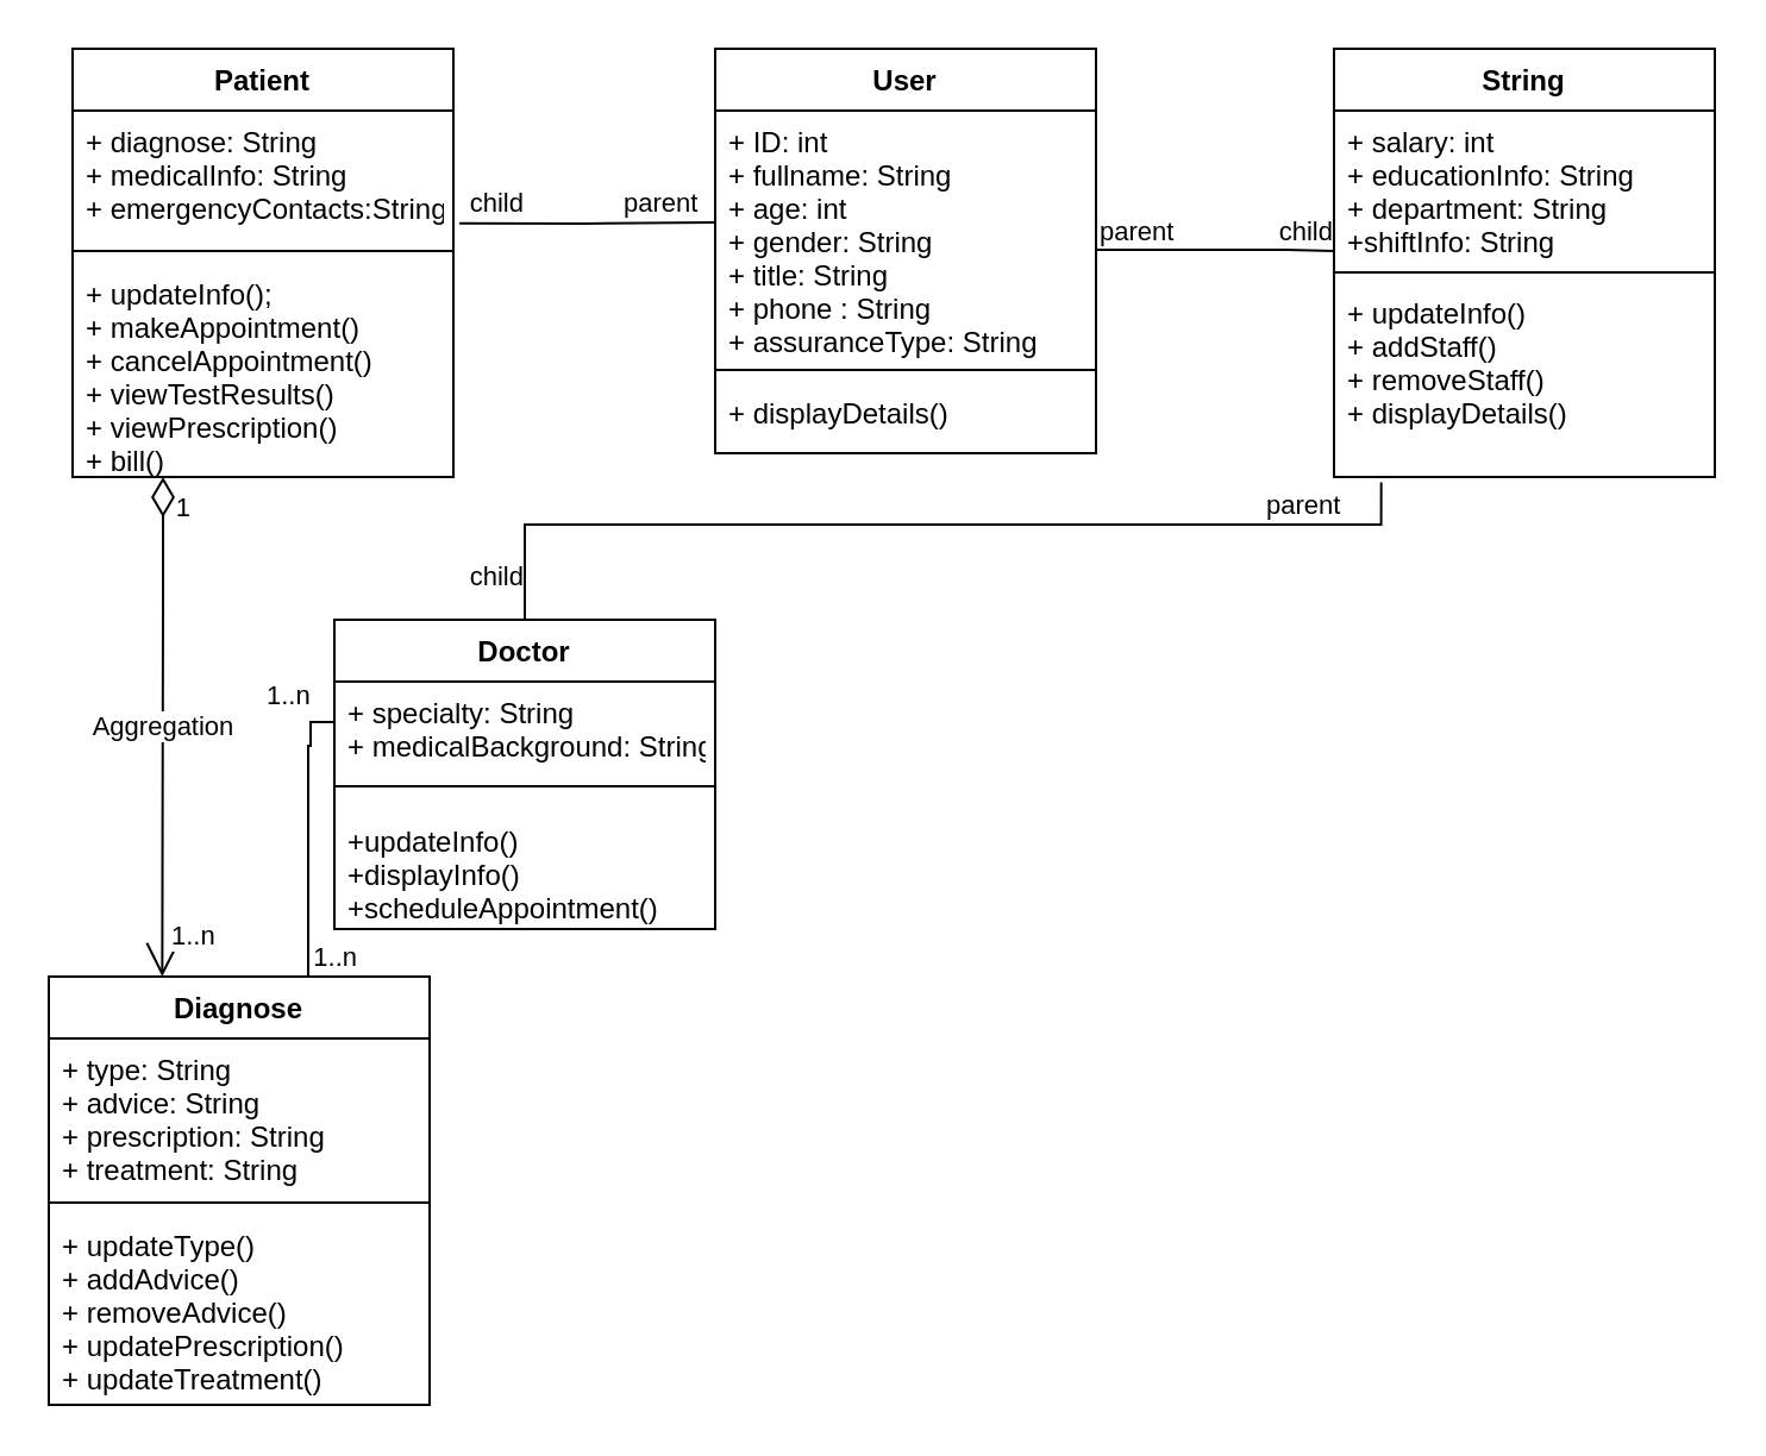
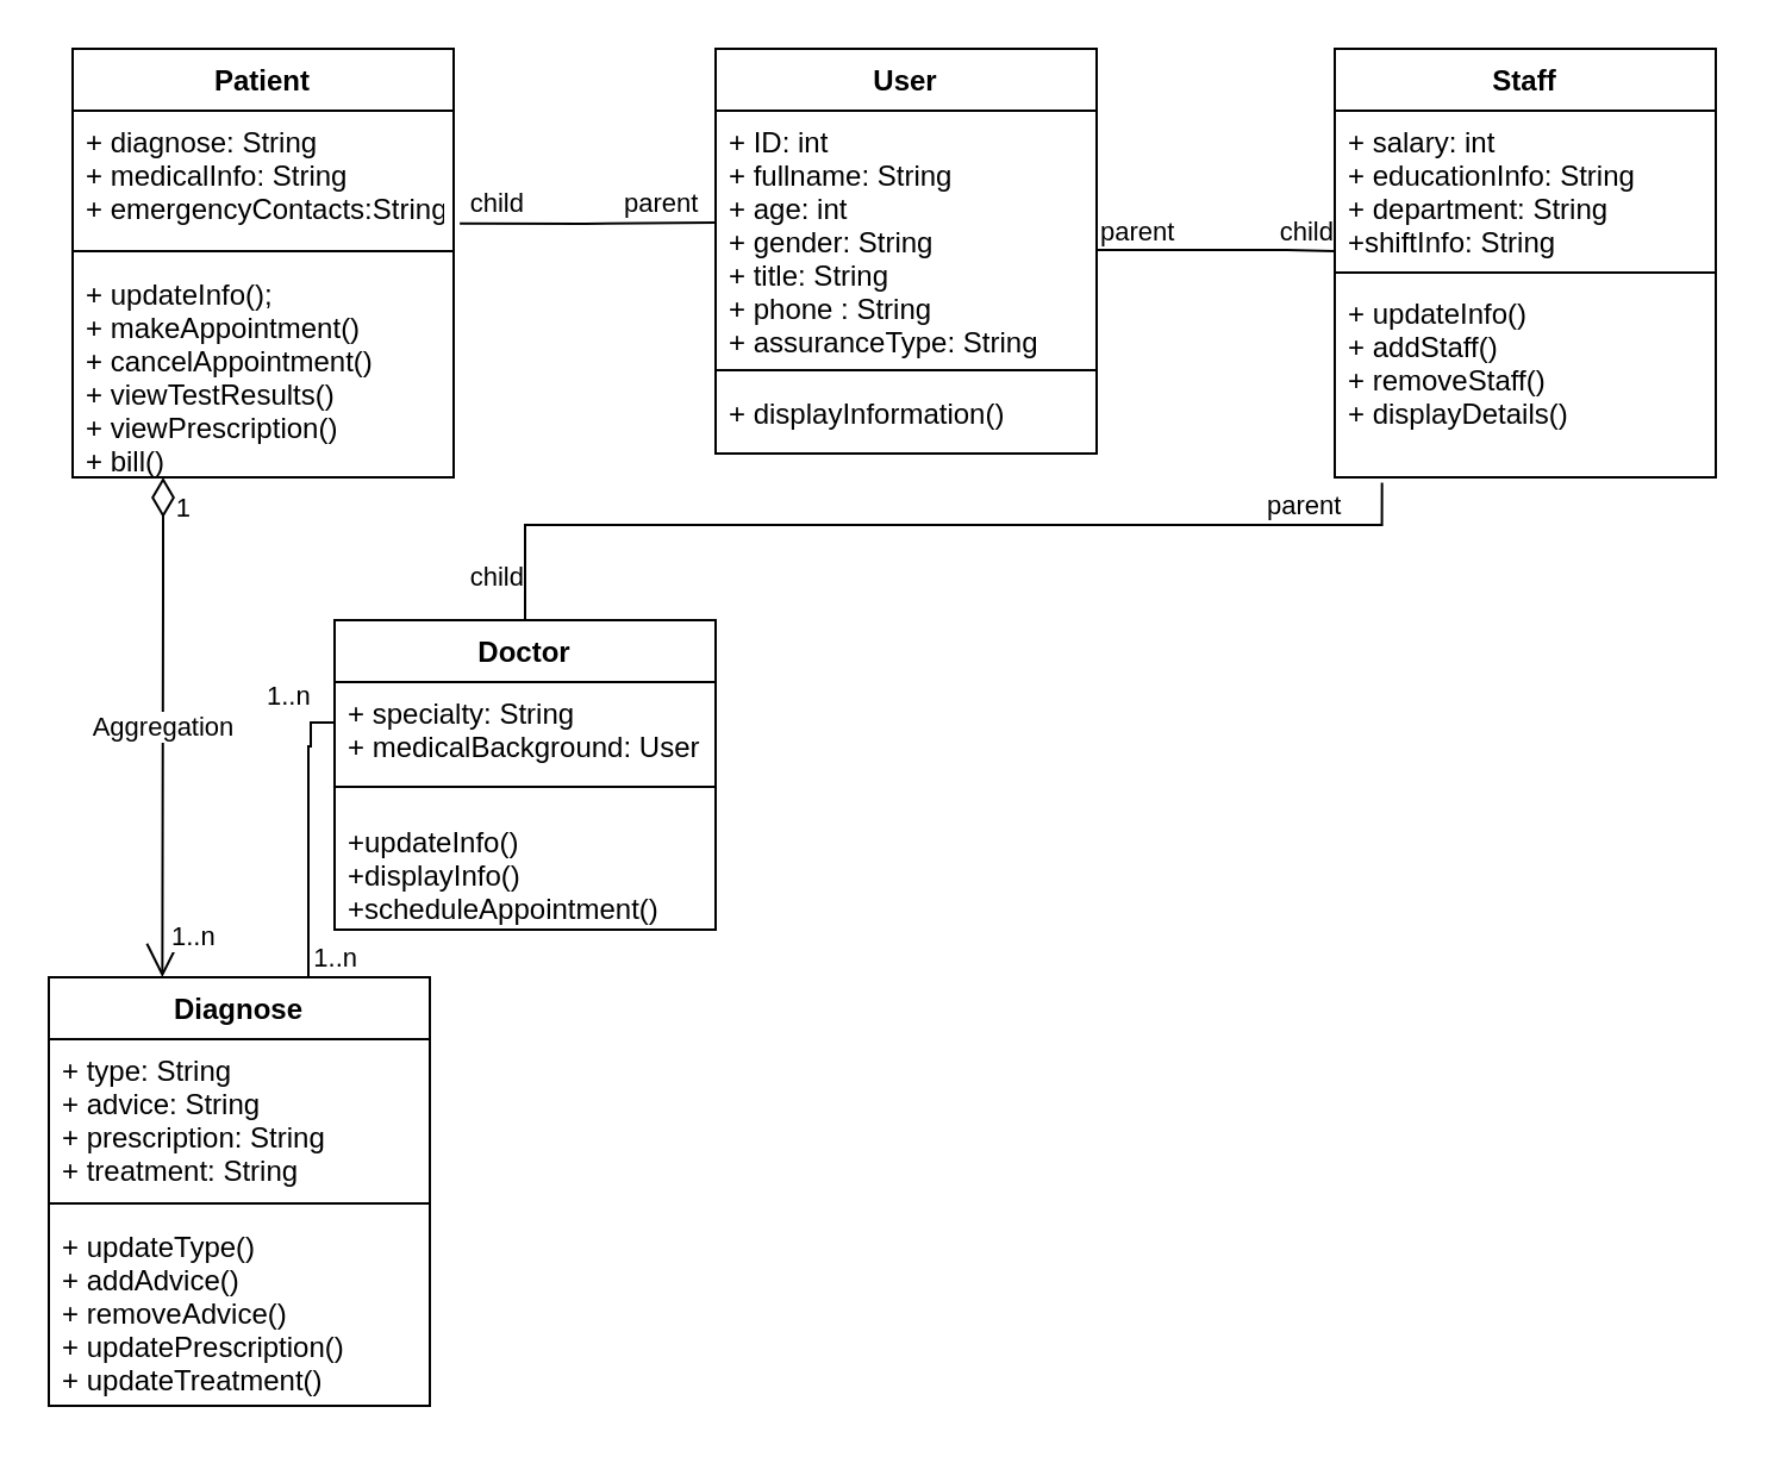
  <mxCell id="0" />
  <mxCell id="1" parent="0" />
  <mxCell id="2" value="User" style="swimlane;fontStyle=1;align=center;verticalAlign=top;childLayout=stackLayout;horizontal=1;startSize=26;horizontalStack=0;resizeParent=1;resizeParentMax=0;resizeLast=0;collapsible=1;marginBottom=0;" parent="1" vertex="1"><mxGeometry x="300" y="20" width="160" height="170" as="geometry" /></mxCell>
  <mxCell id="3" value="+ ID: int&#10;+ fullname: String&#10;+ age: int&#10;+ gender: String&#10;+ title: String&#10;+ phone : String&#10;+ assuranceType: String" style="text;strokeColor=none;fillColor=none;align=left;verticalAlign=top;spacingLeft=4;spacingRight=4;overflow=hidden;rotatable=0;points=[[0,0.5],[1,0.5]];portConstraint=eastwest;" parent="2" vertex="1"><mxGeometry y="26" width="160" height="104" as="geometry" /></mxCell>
  <mxCell id="4" value="" style="line;strokeWidth=1;fillColor=none;align=left;verticalAlign=middle;spacingTop=-1;spacingLeft=3;spacingRight=3;rotatable=0;labelPosition=right;points=[];portConstraint=eastwest;strokeColor=inherit;" parent="2" vertex="1"><mxGeometry y="130" width="160" height="10" as="geometry" /></mxCell>
- <mxCell id="5" value="+ displayDetails()" style="text;strokeColor=none;fillColor=none;align=left;verticalAlign=top;spacingLeft=4;spacingRight=4;overflow=hidden;rotatable=0;points=[[0,0.5],[1,0.5]];portConstraint=eastwest;" parent="2" vertex="1"><mxGeometry y="140" width="160" height="30" as="geometry" /></mxCell>
+ <mxCell id="5" value="+ displayInformation()" style="text;strokeColor=none;fillColor=none;align=left;verticalAlign=top;spacingLeft=4;spacingRight=4;overflow=hidden;rotatable=0;points=[[0,0.5],[1,0.5]];portConstraint=eastwest;" parent="2" vertex="1"><mxGeometry y="140" width="160" height="30" as="geometry" /></mxCell>
  <mxCell id="6" value="Patient" style="swimlane;fontStyle=1;align=center;verticalAlign=top;childLayout=stackLayout;horizontal=1;startSize=26;horizontalStack=0;resizeParent=1;resizeParentMax=0;resizeLast=0;collapsible=1;marginBottom=0;" parent="1" vertex="1"><mxGeometry x="30" y="20" width="160" height="180" as="geometry" /></mxCell>
  <mxCell id="7" value="+ diagnose: String&#10;+ medicalInfo: String&#10;+ emergencyContacts:String&#10;" style="text;strokeColor=none;fillColor=none;align=left;verticalAlign=top;spacingLeft=4;spacingRight=4;overflow=hidden;rotatable=0;points=[[0,0.5],[1,0.5]];portConstraint=eastwest;" parent="6" vertex="1"><mxGeometry y="26" width="160" height="54" as="geometry" /></mxCell>
  <mxCell id="8" value="" style="line;strokeWidth=1;fillColor=none;align=left;verticalAlign=middle;spacingTop=-1;spacingLeft=3;spacingRight=3;rotatable=0;labelPosition=right;points=[];portConstraint=eastwest;strokeColor=inherit;" parent="6" vertex="1"><mxGeometry y="80" width="160" height="10" as="geometry" /></mxCell>
  <mxCell id="9" value="+ updateInfo();&#10;+ makeAppointment()&#10;+ cancelAppointment()&#10;+ viewTestResults()&#10;+ viewPrescription()&#10;+ bill()" style="text;strokeColor=none;fillColor=none;align=left;verticalAlign=top;spacingLeft=4;spacingRight=4;overflow=hidden;rotatable=0;points=[[0,0.5],[1,0.5]];portConstraint=eastwest;" parent="6" vertex="1"><mxGeometry y="90" width="160" height="90" as="geometry" /></mxCell>
  <mxCell id="10" value="" style="endArrow=none;html=1;edgeStyle=orthogonalEdgeStyle;rounded=0;entryX=1.016;entryY=0.878;entryDx=0;entryDy=0;entryPerimeter=0;" parent="1" target="7" edge="1"><mxGeometry relative="1" as="geometry"><mxPoint x="300" y="93" as="sourcePoint" /><mxPoint x="470" y="240" as="targetPoint" /></mxGeometry></mxCell>
  <mxCell id="11" value="parent" style="edgeLabel;resizable=0;html=1;align=left;verticalAlign=bottom;" parent="10" connectable="0" vertex="1"><mxGeometry x="-1" relative="1" as="geometry"><mxPoint x="-40" as="offset" /></mxGeometry></mxCell>
  <mxCell id="12" value="child" style="edgeLabel;resizable=0;html=1;align=right;verticalAlign=bottom;" parent="10" connectable="0" vertex="1"><mxGeometry x="1" relative="1" as="geometry"><mxPoint x="28" as="offset" /></mxGeometry></mxCell>
- <mxCell id="13" value="String" style="swimlane;fontStyle=1;align=center;verticalAlign=top;childLayout=stackLayout;horizontal=1;startSize=26;horizontalStack=0;resizeParent=1;resizeParentMax=0;resizeLast=0;collapsible=1;marginBottom=0;" parent="1" vertex="1"><mxGeometry x="560" y="20" width="160" height="180" as="geometry" /></mxCell>
+ <mxCell id="13" value="Staff" style="swimlane;fontStyle=1;align=center;verticalAlign=top;childLayout=stackLayout;horizontal=1;startSize=26;horizontalStack=0;resizeParent=1;resizeParentMax=0;resizeLast=0;collapsible=1;marginBottom=0;" parent="1" vertex="1"><mxGeometry x="560" y="20" width="160" height="180" as="geometry" /></mxCell>
  <mxCell id="14" value="+ salary: int&#10;+ educationInfo: String&#10;+ department: String&#10;+shiftInfo: String" style="text;strokeColor=none;fillColor=none;align=left;verticalAlign=top;spacingLeft=4;spacingRight=4;overflow=hidden;rotatable=0;points=[[0,0.5],[1,0.5]];portConstraint=eastwest;" parent="13" vertex="1"><mxGeometry y="26" width="160" height="64" as="geometry" /></mxCell>
  <mxCell id="15" value="" style="line;strokeWidth=1;fillColor=none;align=left;verticalAlign=middle;spacingTop=-1;spacingLeft=3;spacingRight=3;rotatable=0;labelPosition=right;points=[];portConstraint=eastwest;strokeColor=inherit;" parent="13" vertex="1"><mxGeometry y="90" width="160" height="8" as="geometry" /></mxCell>
  <mxCell id="16" value="+ updateInfo()&#10;+ addStaff()&#10;+ removeStaff()&#10;+ displayDetails()" style="text;strokeColor=none;fillColor=none;align=left;verticalAlign=top;spacingLeft=4;spacingRight=4;overflow=hidden;rotatable=0;points=[[0,0.5],[1,0.5]];portConstraint=eastwest;" parent="13" vertex="1"><mxGeometry y="98" width="160" height="82" as="geometry" /></mxCell>
  <mxCell id="17" value="" style="endArrow=none;html=1;edgeStyle=orthogonalEdgeStyle;rounded=0;" parent="1" edge="1"><mxGeometry relative="1" as="geometry"><mxPoint x="460" y="104.5" as="sourcePoint" /><mxPoint x="560" y="105" as="targetPoint" /><Array as="points"><mxPoint x="540" y="105" /><mxPoint x="540" y="105" /></Array></mxGeometry></mxCell>
  <mxCell id="18" value="parent" style="edgeLabel;resizable=0;html=1;align=left;verticalAlign=bottom;" parent="17" connectable="0" vertex="1"><mxGeometry x="-1" relative="1" as="geometry" /></mxCell>
  <mxCell id="19" value="child" style="edgeLabel;resizable=0;html=1;align=right;verticalAlign=bottom;" parent="17" connectable="0" vertex="1"><mxGeometry x="1" relative="1" as="geometry" /></mxCell>
  <mxCell id="20" value="Doctor" style="swimlane;fontStyle=1;align=center;verticalAlign=top;childLayout=stackLayout;horizontal=1;startSize=26;horizontalStack=0;resizeParent=1;resizeParentMax=0;resizeLast=0;collapsible=1;marginBottom=0;" parent="1" vertex="1"><mxGeometry x="140" y="260" width="160" height="130" as="geometry" /></mxCell>
- <mxCell id="21" value="+ specialty: String&#10;+ medicalBackground: String" style="text;strokeColor=none;fillColor=none;align=left;verticalAlign=top;spacingLeft=4;spacingRight=4;overflow=hidden;rotatable=0;points=[[0,0.5],[1,0.5]];portConstraint=eastwest;" parent="20" vertex="1"><mxGeometry y="26" width="160" height="34" as="geometry" /></mxCell>
+ <mxCell id="21" value="+ specialty: String&#10;+ medicalBackground: User" style="text;strokeColor=none;fillColor=none;align=left;verticalAlign=top;spacingLeft=4;spacingRight=4;overflow=hidden;rotatable=0;points=[[0,0.5],[1,0.5]];portConstraint=eastwest;" parent="20" vertex="1"><mxGeometry y="26" width="160" height="34" as="geometry" /></mxCell>
  <mxCell id="22" value="" style="line;strokeWidth=1;fillColor=none;align=left;verticalAlign=middle;spacingTop=-1;spacingLeft=3;spacingRight=3;rotatable=0;labelPosition=right;points=[];portConstraint=eastwest;strokeColor=inherit;" parent="20" vertex="1"><mxGeometry y="60" width="160" height="20" as="geometry" /></mxCell>
  <mxCell id="23" value="+updateInfo()&#10;+displayInfo()&#10;+scheduleAppointment()" style="text;strokeColor=none;fillColor=none;align=left;verticalAlign=top;spacingLeft=4;spacingRight=4;overflow=hidden;rotatable=0;points=[[0,0.5],[1,0.5]];portConstraint=eastwest;" parent="20" vertex="1"><mxGeometry y="80" width="160" height="50" as="geometry" /></mxCell>
  <mxCell id="24" value="" style="endArrow=none;html=1;edgeStyle=orthogonalEdgeStyle;rounded=0;entryX=0.5;entryY=0;entryDx=0;entryDy=0;exitX=0.124;exitY=1.027;exitDx=0;exitDy=0;exitPerimeter=0;" parent="1" source="16" target="20" edge="1"><mxGeometry relative="1" as="geometry"><mxPoint x="580" y="220" as="sourcePoint" /><mxPoint x="740" y="220" as="targetPoint" /><Array as="points"><mxPoint x="580" y="220" /><mxPoint x="220" y="220" /></Array></mxGeometry></mxCell>
  <mxCell id="25" value="parent" style="edgeLabel;resizable=0;html=1;align=left;verticalAlign=bottom;" parent="24" connectable="0" vertex="1"><mxGeometry x="-1" relative="1" as="geometry"><mxPoint x="-50" y="18" as="offset" /></mxGeometry></mxCell>
  <mxCell id="26" value="child" style="edgeLabel;resizable=0;html=1;align=right;verticalAlign=bottom;" parent="24" connectable="0" vertex="1"><mxGeometry x="1" relative="1" as="geometry"><mxPoint y="-10" as="offset" /></mxGeometry></mxCell>
  <mxCell id="27" value="Diagnose" style="swimlane;fontStyle=1;align=center;verticalAlign=top;childLayout=stackLayout;horizontal=1;startSize=26;horizontalStack=0;resizeParent=1;resizeParentMax=0;resizeLast=0;collapsible=1;marginBottom=0;" parent="1" vertex="1"><mxGeometry x="20" y="410" width="160" height="180" as="geometry" /></mxCell>
  <mxCell id="28" value="+ type: String&#10;+ advice: String&#10;+ prescription: String&#10;+ treatment: String" style="text;strokeColor=none;fillColor=none;align=left;verticalAlign=top;spacingLeft=4;spacingRight=4;overflow=hidden;rotatable=0;points=[[0,0.5],[1,0.5]];portConstraint=eastwest;" parent="27" vertex="1"><mxGeometry y="26" width="160" height="64" as="geometry" /></mxCell>
  <mxCell id="29" value="" style="line;strokeWidth=1;fillColor=none;align=left;verticalAlign=middle;spacingTop=-1;spacingLeft=3;spacingRight=3;rotatable=0;labelPosition=right;points=[];portConstraint=eastwest;strokeColor=inherit;" parent="27" vertex="1"><mxGeometry y="90" width="160" height="10" as="geometry" /></mxCell>
  <mxCell id="30" value="+ updateType()&#10;+ addAdvice()&#10;+ removeAdvice()&#10;+ updatePrescription()&#10;+ updateTreatment()" style="text;strokeColor=none;fillColor=none;align=left;verticalAlign=top;spacingLeft=4;spacingRight=4;overflow=hidden;rotatable=0;points=[[0,0.5],[1,0.5]];portConstraint=eastwest;" parent="27" vertex="1"><mxGeometry y="100" width="160" height="80" as="geometry" /></mxCell>
  <mxCell id="31" value="Aggregation" style="endArrow=open;html=1;endSize=12;startArrow=diamondThin;startSize=14;startFill=0;edgeStyle=orthogonalEdgeStyle;rounded=0;entryX=0.298;entryY=0;entryDx=0;entryDy=0;entryPerimeter=0;" edge="1" parent="1" target="27"><mxGeometry relative="1" as="geometry"><mxPoint x="68" y="200" as="sourcePoint" /><mxPoint x="110" y="330" as="targetPoint" /><Array as="points"><mxPoint x="68" y="250" /><mxPoint x="68" y="250" /></Array></mxGeometry></mxCell>
  <mxCell id="32" value="1" style="edgeLabel;resizable=0;html=1;align=right;verticalAlign=top;" connectable="0" vertex="1" parent="31"><mxGeometry x="1" relative="1" as="geometry"><mxPoint x="12" y="-210" as="offset" /></mxGeometry></mxCell>
  <mxCell id="33" value="1..n" style="edgeLabel;resizable=0;html=1;align=left;verticalAlign=top;" connectable="0" vertex="1" parent="1"><mxGeometry x="70" y="380" as="geometry" /></mxCell>
  <mxCell id="34" value="" style="endArrow=none;html=1;edgeStyle=orthogonalEdgeStyle;rounded=0;exitX=0;exitY=0.5;exitDx=0;exitDy=0;" edge="1" parent="1" source="21"><mxGeometry relative="1" as="geometry"><mxPoint x="140" y="313" as="sourcePoint" /><mxPoint x="129" y="410" as="targetPoint" /><Array as="points"><mxPoint x="130" y="303" /><mxPoint x="130" y="313" /></Array></mxGeometry></mxCell>
  <mxCell id="35" value="1..n" style="edgeLabel;resizable=0;html=1;align=left;verticalAlign=bottom;" connectable="0" vertex="1" parent="34"><mxGeometry x="-1" relative="1" as="geometry"><mxPoint x="-30" y="-3" as="offset" /></mxGeometry></mxCell>
  <mxCell id="36" value="1..n" style="edgeLabel;resizable=0;html=1;align=right;verticalAlign=bottom;" connectable="0" vertex="1" parent="34"><mxGeometry x="1" relative="1" as="geometry"><mxPoint x="21" as="offset" /></mxGeometry></mxCell>
